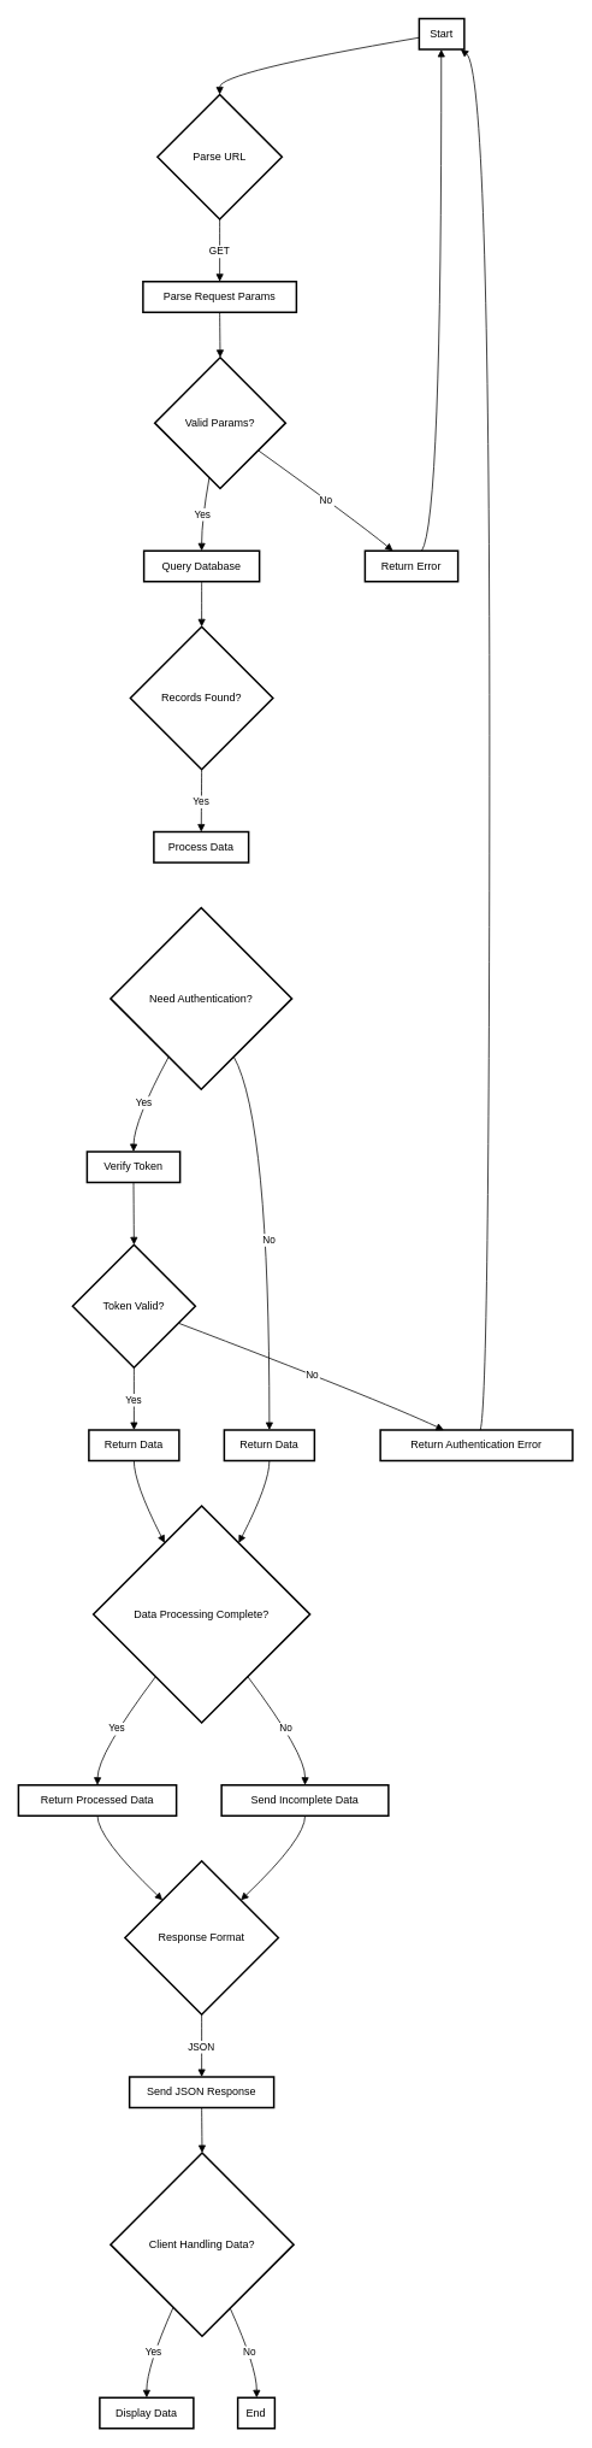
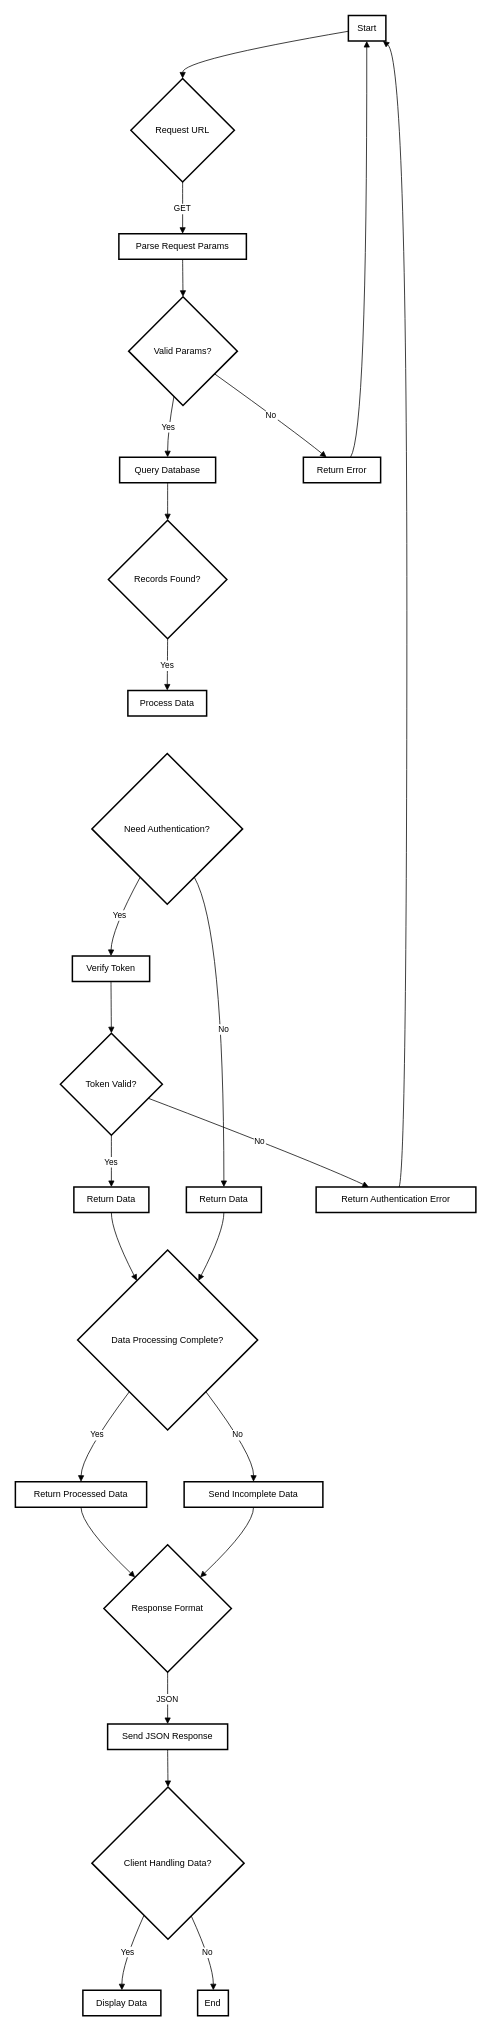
  <mxCell id="0" />
  <mxCell id="1" parent="0" />
  <mxCell id="2" value="Start" style="whiteSpace=wrap;strokeWidth=2;" vertex="1" parent="1"><mxGeometry x="464" width="50" height="34" as="geometry" y="20" /></mxCell>
- <mxCell id="3" value="Parse URL" style="rhombus;strokeWidth=2;whiteSpace=wrap;" vertex="1" parent="1"><mxGeometry x="174" y="104" width="138" height="138" as="geometry" /></mxCell>
+ <mxCell id="3" value="Request URL" style="rhombus;strokeWidth=2;whiteSpace=wrap;" vertex="1" parent="1"><mxGeometry x="174" y="104" width="138" height="138" as="geometry" /></mxCell>
  <mxCell id="4" value="Parse Request Params" style="whiteSpace=wrap;strokeWidth=2;" vertex="1" parent="1"><mxGeometry x="158" y="311" width="170" height="34" as="geometry" /></mxCell>
  <mxCell id="5" value="Valid Params?" style="rhombus;strokeWidth=2;whiteSpace=wrap;" vertex="1" parent="1"><mxGeometry x="171" y="395" width="145" height="145" as="geometry" /></mxCell>
  <mxCell id="6" value="Query Database" style="whiteSpace=wrap;strokeWidth=2;" vertex="1" parent="1"><mxGeometry x="159" y="609" width="128" height="34" as="geometry" /></mxCell>
  <mxCell id="7" value="Return Error" style="whiteSpace=wrap;strokeWidth=2;" vertex="1" parent="1"><mxGeometry x="404" y="609" width="103" height="34" as="geometry" /></mxCell>
  <mxCell id="8" value="Records Found?" style="rhombus;strokeWidth=2;whiteSpace=wrap;" vertex="1" parent="1"><mxGeometry x="144" y="693" width="158" height="158" as="geometry" /></mxCell>
  <mxCell id="9" value="Process Data" style="whiteSpace=wrap;strokeWidth=2;" vertex="1" parent="1"><mxGeometry x="170" y="920" width="105" height="34" as="geometry" /></mxCell>
  <mxCell id="10" value="Need Authentication?" style="rhombus;strokeWidth=2;whiteSpace=wrap;" vertex="1" parent="1"><mxGeometry x="122" y="1004" width="201" height="201" as="geometry" /></mxCell>
  <mxCell id="11" value="Verify Token" style="whiteSpace=wrap;strokeWidth=2;" vertex="1" parent="1"><mxGeometry x="96" y="1274" width="103" height="34" as="geometry" /></mxCell>
  <mxCell id="12" value="Return Data" style="whiteSpace=wrap;strokeWidth=2;" vertex="1" parent="1"><mxGeometry x="248" y="1582" width="100" height="34" as="geometry" /></mxCell>
  <mxCell id="13" value="Token Valid?" style="rhombus;strokeWidth=2;whiteSpace=wrap;" vertex="1" parent="1"><mxGeometry x="80" y="1377" width="136" height="136" as="geometry" /></mxCell>
  <mxCell id="14" value="Return Data" style="whiteSpace=wrap;strokeWidth=2;" vertex="1" parent="1"><mxGeometry x="98" y="1582" width="100" height="34" as="geometry" /></mxCell>
  <mxCell id="15" value="Return Authentication Error" style="whiteSpace=wrap;strokeWidth=2;" vertex="1" parent="1"><mxGeometry x="421" y="1582" width="213" height="34" as="geometry" /></mxCell>
  <mxCell id="16" value="Data Processing Complete?" style="rhombus;strokeWidth=2;whiteSpace=wrap;" vertex="1" parent="1"><mxGeometry x="103" y="1666" width="240" height="240" as="geometry" /></mxCell>
  <mxCell id="17" value="Return Processed Data" style="whiteSpace=wrap;strokeWidth=2;" vertex="1" parent="1"><mxGeometry y="1975" width="175" height="34" as="geometry" x="20" /></mxCell>
  <mxCell id="18" value="Send Incomplete Data" style="whiteSpace=wrap;strokeWidth=2;" vertex="1" parent="1"><mxGeometry x="245" y="1975" width="185" height="34" as="geometry" /></mxCell>
  <mxCell id="19" value="Response Format" style="rhombus;strokeWidth=2;whiteSpace=wrap;" vertex="1" parent="1"><mxGeometry x="138" y="2059" width="170" height="170" as="geometry" /></mxCell>
  <mxCell id="20" value="Send JSON Response" style="whiteSpace=wrap;strokeWidth=2;" vertex="1" parent="1"><mxGeometry x="143" y="2298" width="160" height="34" as="geometry" /></mxCell>
  <mxCell id="21" value="Client Handling Data?" style="rhombus;strokeWidth=2;whiteSpace=wrap;" vertex="1" parent="1"><mxGeometry x="122" y="2382" width="203" height="203" as="geometry" /></mxCell>
  <mxCell id="22" value="Display Data" style="whiteSpace=wrap;strokeWidth=2;" vertex="1" parent="1"><mxGeometry x="110" y="2653" width="104" height="34" as="geometry" /></mxCell>
  <mxCell id="23" value="End" style="whiteSpace=wrap;strokeWidth=2;" vertex="1" parent="1"><mxGeometry x="263" y="2653" width="41" height="34" as="geometry" /></mxCell>
  <mxCell id="24" value="" style="curved=1;startArrow=none;endArrow=block;exitX=-0.01;exitY=0.62;entryX=0.5;entryY=0;" edge="1" parent="1" source="2" target="3"><mxGeometry relative="1" as="geometry"><Array as="points"><mxPoint x="243" y="79" /></Array></mxGeometry></mxCell>
  <mxCell id="25" value="GET" style="curved=1;startArrow=none;endArrow=block;exitX=0.5;exitY=1;entryX=0.5;entryY=0;" edge="1" parent="1" source="3" target="4"><mxGeometry relative="1" as="geometry"><Array as="points" /></mxGeometry></mxCell>
  <mxCell id="26" value="" style="curved=1;startArrow=none;endArrow=block;exitX=0.5;exitY=0.99;entryX=0.5;entryY=0;" edge="1" parent="1" source="4" target="5"><mxGeometry relative="1" as="geometry"><Array as="points" /></mxGeometry></mxCell>
  <mxCell id="27" value="Yes" style="curved=1;startArrow=none;endArrow=block;exitX=0.4;exitY=1;entryX=0.5;entryY=0;" edge="1" parent="1" source="5" target="6"><mxGeometry relative="1" as="geometry"><Array as="points"><mxPoint x="223" y="575" /></Array></mxGeometry></mxCell>
  <mxCell id="28" value="No" style="curved=1;startArrow=none;endArrow=block;exitX=1;exitY=0.86;entryX=0.3;entryY=0;" edge="1" parent="1" source="5" target="7"><mxGeometry relative="1" as="geometry"><Array as="points"><mxPoint x="393" y="575" /></Array></mxGeometry></mxCell>
  <mxCell id="29" value="" style="curved=1;startArrow=none;endArrow=block;exitX=0.5;exitY=1;entryX=0.5;entryY=0;" edge="1" parent="1" source="6" target="8"><mxGeometry relative="1" as="geometry"><Array as="points" /></mxGeometry></mxCell>
  <mxCell id="30" value="Yes" style="curved=1;startArrow=none;endArrow=block;exitX=0.5;exitY=1;entryX=0.5;entryY=0.01;" edge="1" parent="1" source="8" target="9"><mxGeometry relative="1" as="geometry"><Array as="points" /></mxGeometry></mxCell>
  <mxCell id="31" value="Yes" style="curved=1;startArrow=none;endArrow=block;exitX=0.22;exitY=1;entryX=0.5;entryY=0.01;" edge="1" parent="1" source="10" target="11"><mxGeometry relative="1" as="geometry"><Array as="points"><mxPoint x="148" y="1240" /></Array></mxGeometry></mxCell>
  <mxCell id="32" value="No" style="curved=1;startArrow=none;endArrow=block;exitX=0.78;exitY=1;entryX=0.5;entryY=0;" edge="1" parent="1" source="10" target="12"><mxGeometry relative="1" as="geometry"><Array as="points"><mxPoint x="298" y="1240" /></Array></mxGeometry></mxCell>
  <mxCell id="33" value="" style="curved=1;startArrow=none;endArrow=block;exitX=0.5;exitY=1.01;entryX=0.5;entryY=0;" edge="1" parent="1" source="11" target="13"><mxGeometry relative="1" as="geometry"><Array as="points" /></mxGeometry></mxCell>
  <mxCell id="34" value="Yes" style="curved=1;startArrow=none;endArrow=block;exitX=0.5;exitY=1;entryX=0.5;entryY=0;" edge="1" parent="1" source="13" target="14"><mxGeometry relative="1" as="geometry"><Array as="points" /></mxGeometry></mxCell>
  <mxCell id="35" value="No" style="curved=1;startArrow=none;endArrow=block;exitX=1;exitY=0.69;entryX=0.33;entryY=0;" edge="1" parent="1" source="13" target="15"><mxGeometry relative="1" as="geometry"><Array as="points"><mxPoint x="416" y="1547" /></Array></mxGeometry></mxCell>
  <mxCell id="36" value="" style="curved=1;startArrow=none;endArrow=block;exitX=0.61;exitY=0;entryX=0.49;entryY=1;" edge="1" parent="1" source="7" target="2"><mxGeometry relative="1" as="geometry"><Array as="points"><mxPoint x="489" y="575" /></Array></mxGeometry></mxCell>
  <mxCell id="37" value="" style="curved=1;startArrow=none;endArrow=block;exitX=0.52;exitY=0;entryX=0.92;entryY=1;" edge="1" parent="1" source="15" target="2"><mxGeometry relative="1" as="geometry"><Array as="points"><mxPoint x="542" y="1547" /><mxPoint x="542" y="79" /></Array></mxGeometry></mxCell>
  <mxCell id="38" value="" style="curved=1;startArrow=none;endArrow=block;exitX=0.5;exitY=0.99;entryX=0.24;entryY=0;" edge="1" parent="1" source="14" target="16"><mxGeometry relative="1" as="geometry"><Array as="points"><mxPoint x="148" y="1641" /></Array></mxGeometry></mxCell>
  <mxCell id="39" value="" style="curved=1;startArrow=none;endArrow=block;exitX=0.5;exitY=0.99;entryX=0.76;entryY=0;" edge="1" parent="1" source="12" target="16"><mxGeometry relative="1" as="geometry"><Array as="points"><mxPoint x="298" y="1641" /></Array></mxGeometry></mxCell>
  <mxCell id="40" value="Yes" style="curved=1;startArrow=none;endArrow=block;exitX=0.13;exitY=1;entryX=0.5;entryY=0;" edge="1" parent="1" source="16" target="17"><mxGeometry relative="1" as="geometry"><Array as="points"><mxPoint x="108" y="1940" /></Array></mxGeometry></mxCell>
  <mxCell id="41" value="No" style="curved=1;startArrow=none;endArrow=block;exitX=0.87;exitY=1;entryX=0.5;entryY=0;" edge="1" parent="1" source="16" target="18"><mxGeometry relative="1" as="geometry"><Array as="points"><mxPoint x="338" y="1940" /></Array></mxGeometry></mxCell>
  <mxCell id="42" value="" style="curved=1;startArrow=none;endArrow=block;exitX=0.5;exitY=0.99;entryX=0;entryY=0.02;" edge="1" parent="1" source="17" target="19"><mxGeometry relative="1" as="geometry"><Array as="points"><mxPoint x="108" y="2034" /></Array></mxGeometry></mxCell>
  <mxCell id="43" value="" style="curved=1;startArrow=none;endArrow=block;exitX=0.5;exitY=0.99;entryX=1;entryY=0.02;" edge="1" parent="1" source="18" target="19"><mxGeometry relative="1" as="geometry"><Array as="points"><mxPoint x="338" y="2034" /></Array></mxGeometry></mxCell>
  <mxCell id="44" value="JSON" style="curved=1;startArrow=none;endArrow=block;exitX=0.5;exitY=1;entryX=0.5;entryY=0;" edge="1" parent="1" source="19" target="20"><mxGeometry relative="1" as="geometry"><Array as="points" /></mxGeometry></mxCell>
  <mxCell id="45" value="" style="curved=1;startArrow=none;endArrow=block;exitX=0.5;exitY=0.99;entryX=0.5;entryY=0;" edge="1" parent="1" source="20" target="21"><mxGeometry relative="1" as="geometry"><Array as="points" /></mxGeometry></mxCell>
  <mxCell id="46" value="Yes" style="curved=1;startArrow=none;endArrow=block;exitX=0.27;exitY=1;entryX=0.5;entryY=0.01;" edge="1" parent="1" source="21" target="22"><mxGeometry relative="1" as="geometry"><Array as="points"><mxPoint x="162" y="2619" /></Array></mxGeometry></mxCell>
  <mxCell id="47" value="No" style="curved=1;startArrow=none;endArrow=block;exitX=0.72;exitY=1;entryX=0.51;entryY=0.01;" edge="1" parent="1" source="21" target="23"><mxGeometry relative="1" as="geometry"><Array as="points"><mxPoint x="284" y="2619" /></Array></mxGeometry></mxCell>
